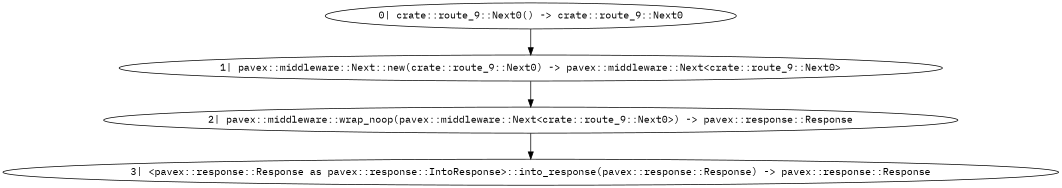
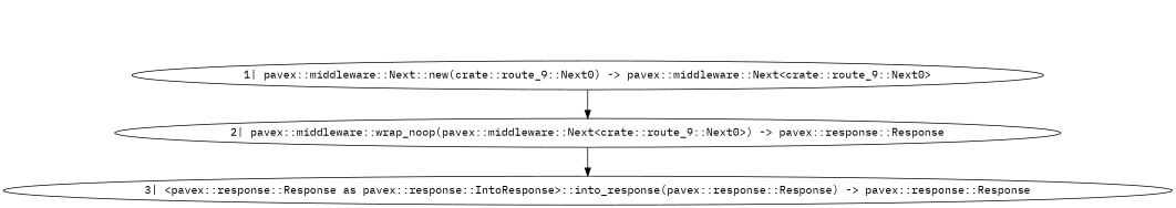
  digraph {
    fontname="IBM Plex Mono"
    node [fontname="IBM Plex Mono"]
    edge [fontname="IBM Plex Mono"]
    n1 [label="2| pavex::middleware::wrap_noop(pavex::middleware::Next<crate::route_9::Next0>) -> pavex::response::Response"]
    n2 [label="3| <pavex::response::Response as pavex::response::IntoResponse>::into_response(pavex::response::Response) -> pavex::response::Response"]
    n3 [label="1| pavex::middleware::Next::new(crate::route_9::Next0) -> pavex::middleware::Next<crate::route_9::Next0>"]
-   n4 [label="0| crate::route_9::Next0() -> crate::route_9::Next0"]
    n1 -> n2
    n3 -> n1
-   n4 -> n3
  }
